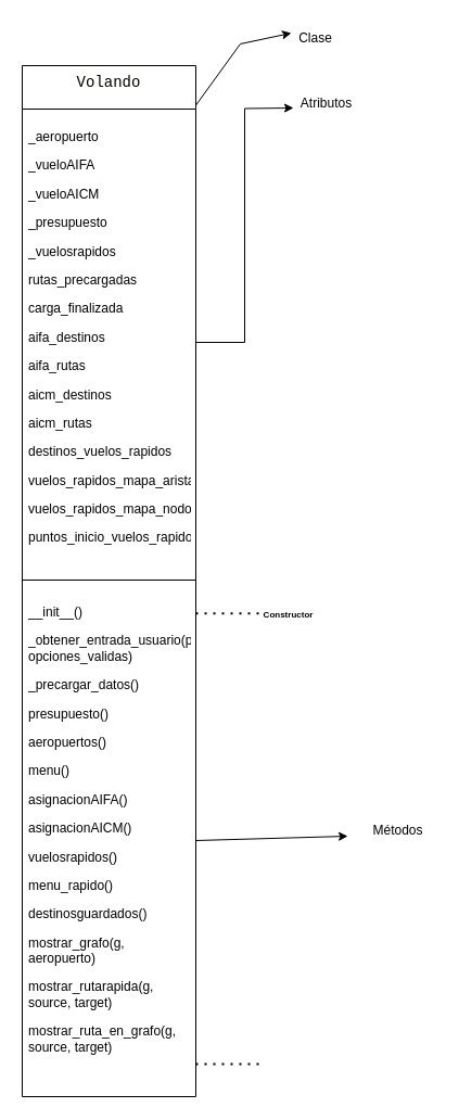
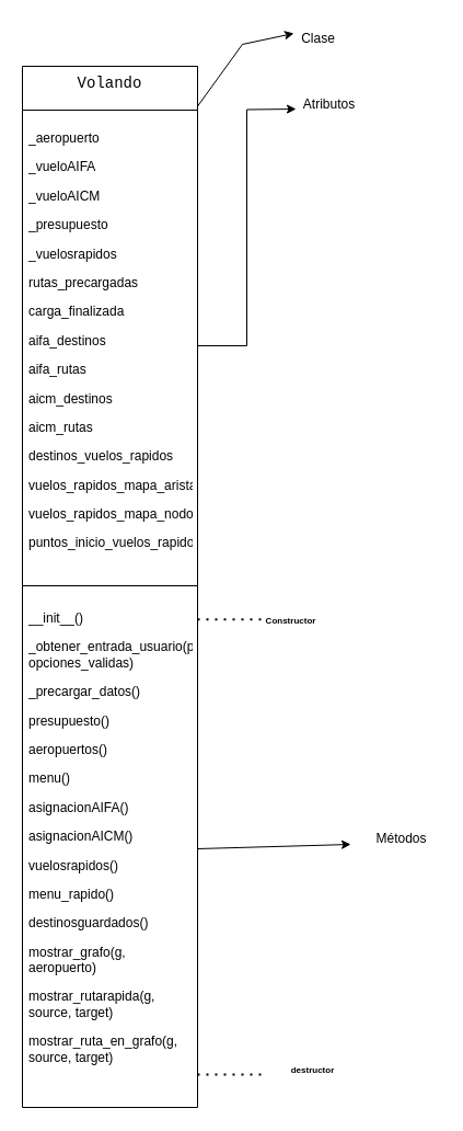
  <mxCell id="0" />
  <mxCell id="1" parent="0" />
  <mxCell id="2" value="&lt;div style=&quot;background-color: rgb(255, 255, 254); font-family: Consolas, &amp;quot;Courier New&amp;quot;, monospace; font-weight: normal; font-size: 14px; line-height: 19px; white-space: pre;&quot;&gt;Volando&lt;/div&gt;" style="swimlane;fontStyle=1;align=center;verticalAlign=top;childLayout=stackLayout;horizontal=1;startSize=40;horizontalStack=0;resizeParent=1;resizeParentMax=0;resizeLast=0;collapsible=1;marginBottom=0;whiteSpace=wrap;html=1;" parent="1" vertex="1"><mxGeometry x="20" y="60" width="160" height="950" as="geometry" /></mxCell>
  <mxCell id="3" style="edgeStyle=orthogonalEdgeStyle;rounded=0;orthogonalLoop=1;jettySize=auto;html=1;" parent="2" source="4" edge="1"><mxGeometry relative="1" as="geometry"><mxPoint x="250" y="39" as="targetPoint" /></mxGeometry></mxCell>
  <mxCell id="4" value="&lt;p style=&quot;text-align:justify&quot; class=&quot;MsoNormal&quot;&gt;_aeropuerto &lt;/p&gt;&lt;p style=&quot;text-align:justify&quot; class=&quot;MsoNormal&quot;&gt;_vueloAIFA &lt;/p&gt;&lt;p style=&quot;text-align:justify&quot; class=&quot;MsoNormal&quot;&gt;_vueloAICM &lt;/p&gt;&lt;p style=&quot;text-align:justify&quot; class=&quot;MsoNormal&quot;&gt;_presupuesto &lt;/p&gt;&lt;p style=&quot;text-align:justify&quot; class=&quot;MsoNormal&quot;&gt;_vuelosrapidos&lt;/p&gt;&lt;p style=&quot;text-align:justify&quot; class=&quot;MsoNormal&quot;&gt;rutas_precargadas &lt;/p&gt;&lt;p style=&quot;text-align:justify&quot; class=&quot;MsoNormal&quot;&gt;carga_finalizada &lt;/p&gt;&lt;p style=&quot;text-align:justify&quot; class=&quot;MsoNormal&quot;&gt;aifa_destinos &lt;/p&gt;&lt;p style=&quot;text-align:justify&quot; class=&quot;MsoNormal&quot;&gt;aifa_rutas &lt;/p&gt;&lt;p style=&quot;text-align:justify&quot; class=&quot;MsoNormal&quot;&gt;aicm_destinos &lt;/p&gt;&lt;p style=&quot;text-align:justify&quot; class=&quot;MsoNormal&quot;&gt;aicm_rutas &lt;/p&gt;&lt;p style=&quot;text-align:justify&quot; class=&quot;MsoNormal&quot;&gt;destinos_vuelos_rapidos &lt;/p&gt;&lt;p style=&quot;text-align:justify&quot; class=&quot;MsoNormal&quot;&gt;vuelos_rapidos_mapa_aristas &lt;/p&gt;&lt;p style=&quot;text-align:justify&quot; class=&quot;MsoNormal&quot;&gt;vuelos_rapidos_mapa_nodos &lt;/p&gt;&lt;p style=&quot;text-align:justify&quot; class=&quot;MsoNormal&quot;&gt;puntos_inicio_vuelos_rapidos&lt;/p&gt;" style="text;strokeColor=none;fillColor=none;align=left;verticalAlign=top;spacingLeft=4;spacingRight=4;overflow=hidden;rotatable=0;points=[[0,0.5],[1,0.5]];portConstraint=eastwest;whiteSpace=wrap;html=1;" parent="2" vertex="1"><mxGeometry y="40" width="160" height="430" as="geometry" /></mxCell>
  <mxCell id="5" value="" style="line;strokeWidth=1;fillColor=none;align=left;verticalAlign=middle;spacingTop=-1;spacingLeft=3;spacingRight=3;rotatable=0;labelPosition=right;points=[];portConstraint=eastwest;strokeColor=inherit;" parent="2" vertex="1"><mxGeometry y="470" width="160" height="8" as="geometry" /></mxCell>
  <mxCell id="6" value="&lt;p style=&quot;text-align:justify&quot; class=&quot;MsoListParagraphCxSpFirst&quot;&gt;__init__() &lt;/p&gt;&lt;p style=&quot;text-align:justify&quot; class=&quot;MsoListParagraphCxSpMiddle&quot;&gt;_obtener_entrada_usuario(prompt,&lt;br&gt;opciones_validas) &lt;/p&gt;&lt;p style=&quot;text-align:justify&quot; class=&quot;MsoListParagraphCxSpMiddle&quot;&gt;_precargar_datos()&lt;br&gt;&lt;/p&gt;&lt;p style=&quot;text-align:justify&quot; class=&quot;MsoListParagraphCxSpMiddle&quot;&gt;presupuesto() &lt;/p&gt;&lt;p style=&quot;text-align:justify&quot; class=&quot;MsoListParagraphCxSpMiddle&quot;&gt;aeropuertos() &lt;/p&gt;&lt;p style=&quot;text-align:justify&quot; class=&quot;MsoListParagraphCxSpMiddle&quot;&gt;menu() &lt;/p&gt;&lt;p style=&quot;text-align:justify&quot; class=&quot;MsoListParagraphCxSpMiddle&quot;&gt;asignacionAIFA()&lt;br&gt;&lt;/p&gt;&lt;p style=&quot;text-align:justify&quot; class=&quot;MsoListParagraphCxSpMiddle&quot;&gt;asignacionAICM()&lt;br&gt;&lt;/p&gt;&lt;p style=&quot;text-align:justify&quot; class=&quot;MsoListParagraphCxSpMiddle&quot;&gt;vuelosrapidos() &lt;/p&gt;&lt;p style=&quot;text-align:justify&quot; class=&quot;MsoListParagraphCxSpMiddle&quot;&gt;menu_rapido() &lt;/p&gt;&lt;p style=&quot;text-align:justify&quot; class=&quot;MsoListParagraphCxSpMiddle&quot;&gt;destinosguardados()&lt;br&gt;&lt;/p&gt;&lt;p style=&quot;text-align:justify&quot; class=&quot;MsoListParagraphCxSpMiddle&quot;&gt;mostrar_grafo(g,&lt;br&gt;aeropuerto)&lt;/p&gt;&lt;p style=&quot;text-align:justify&quot; class=&quot;MsoListParagraphCxSpMiddle&quot;&gt;mostrar_rutarapida(g,&lt;br&gt;source, target) &lt;/p&gt;&lt;p style=&quot;text-align:justify&quot; class=&quot;MsoListParagraphCxSpLast&quot;&gt;mostrar_ruta_en_grafo(g,&lt;br&gt;source, target)&lt;/p&gt;" style="text;strokeColor=none;fillColor=none;align=left;verticalAlign=top;spacingLeft=4;spacingRight=4;overflow=hidden;rotatable=0;points=[[0,0.5],[1,0.5]];portConstraint=eastwest;whiteSpace=wrap;html=1;" parent="2" vertex="1"><mxGeometry y="478" width="160" height="472" as="geometry" /></mxCell>
  <mxCell id="7" value="" style="endArrow=classic;html=1;rounded=0;entryX=0.04;entryY=0.667;entryDx=0;entryDy=0;entryPerimeter=0;exitX=0.994;exitY=0.049;exitDx=0;exitDy=0;exitPerimeter=0;" parent="1" edge="1"><mxGeometry width="50" height="50" relative="1" as="geometry"><mxPoint x="180" y="96.54" as="sourcePoint" /><mxPoint x="267.96" y="30" as="targetPoint" /><Array as="points"><mxPoint x="220.96" y="39.99" /></Array></mxGeometry></mxCell>
  <mxCell id="8" value="Clase" style="text;html=1;align=center;verticalAlign=middle;resizable=0;points=[];autosize=1;strokeColor=none;fillColor=none;" parent="1" vertex="1"><mxGeometry x="265" y="20" width="50" height="30" as="geometry" /></mxCell>
  <mxCell id="9" value="Atributos" style="text;html=1;align=center;verticalAlign=middle;resizable=0;points=[];autosize=1;strokeColor=none;fillColor=none;" parent="1" vertex="1"><mxGeometry x="265" y="80" width="70" height="30" as="geometry" /></mxCell>
  <mxCell id="10" value="Métodos" style="text;html=1;align=center;verticalAlign=middle;resizable=0;points=[];autosize=1;strokeColor=none;fillColor=none;" parent="1" vertex="1"><mxGeometry x="331" y="750" width="70" height="30" as="geometry" /></mxCell>
  <mxCell id="11" value="" style="endArrow=none;dashed=1;html=1;dashPattern=1 3;strokeWidth=2;rounded=0;" parent="1" edge="1"><mxGeometry width="50" height="50" relative="1" as="geometry"><mxPoint x="180" y="564.64" as="sourcePoint" /><mxPoint x="240" y="564.64" as="targetPoint" /></mxGeometry></mxCell>
  <mxCell id="12" value="&lt;font style=&quot;font-size: 8px;&quot;&gt;&lt;b&gt;Constructor&lt;/b&gt;&lt;/font&gt;" style="text;html=1;align=center;verticalAlign=middle;resizable=0;points=[];autosize=1;strokeColor=none;fillColor=none;" parent="1" vertex="1"><mxGeometry x="230" y="550" width="70" height="30" as="geometry" /></mxCell>
  <mxCell id="13" value="" style="endArrow=classic;html=1;rounded=0;" parent="1" edge="1"><mxGeometry width="50" height="50" relative="1" as="geometry"><mxPoint x="180" y="774" as="sourcePoint" /><mxPoint x="320" y="770" as="targetPoint" /></mxGeometry></mxCell>
  <mxCell id="14" value="" style="endArrow=none;dashed=1;html=1;dashPattern=1 3;strokeWidth=2;rounded=0;" parent="1" edge="1"><mxGeometry width="50" height="50" relative="1" as="geometry"><mxPoint x="180" y="980" as="sourcePoint" /><mxPoint x="240" y="980" as="targetPoint" /></mxGeometry></mxCell>
+ <mxCell id="15" value="&lt;font style=&quot;font-size: 8px;&quot;&gt;&lt;b&gt;destructor&lt;/b&gt;&lt;/font&gt;" style="text;html=1;align=center;verticalAlign=middle;resizable=0;points=[];autosize=1;strokeColor=none;fillColor=none;" parent="1" vertex="1"><mxGeometry x="255" y="960" width="60" height="30" as="geometry" /></mxCell>
